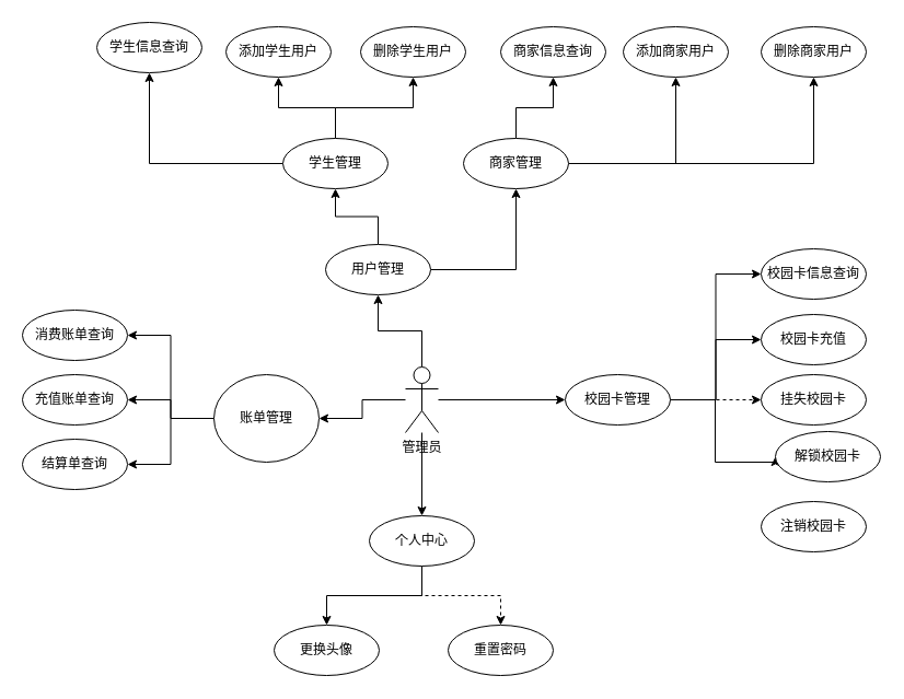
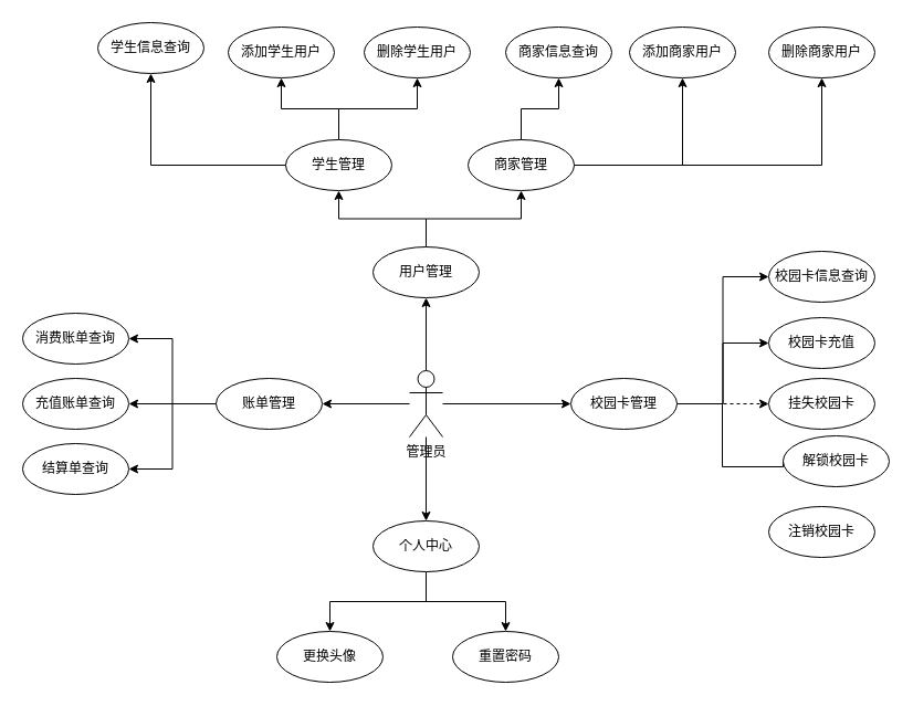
  <mxCell id="0" />
  <mxCell id="1" parent="0" />
  <mxCell id="2" style="edgeStyle=orthogonalEdgeStyle;rounded=0;orthogonalLoop=1;jettySize=auto;html=1;entryX=0;entryY=0.5;entryDx=0;entryDy=0;" edge="1" parent="1" source="6" target="22"><mxGeometry relative="1" as="geometry" /></mxCell>
  <mxCell id="3" style="edgeStyle=orthogonalEdgeStyle;rounded=0;orthogonalLoop=1;jettySize=auto;html=1;entryX=0.5;entryY=1;entryDx=0;entryDy=0;" edge="1" parent="1" source="6" target="9"><mxGeometry relative="1" as="geometry" /></mxCell>
  <mxCell id="4" style="edgeStyle=orthogonalEdgeStyle;rounded=0;orthogonalLoop=1;jettySize=auto;html=1;entryX=1;entryY=0.5;entryDx=0;entryDy=0;" edge="1" parent="1" source="6" target="26"><mxGeometry relative="1" as="geometry" /></mxCell>
  <mxCell id="5" style="edgeStyle=orthogonalEdgeStyle;rounded=0;orthogonalLoop=1;jettySize=auto;html=1;entryX=0.5;entryY=0;entryDx=0;entryDy=0;" edge="1" parent="1" source="6" target="44"><mxGeometry relative="1" as="geometry" /></mxCell>
  <mxCell id="6" value="管理员" style="shape=umlActor;verticalLabelPosition=bottom;verticalAlign=top;html=1;outlineConnect=0;" vertex="1" parent="1"><mxGeometry x="370" y="335" width="30" height="60" as="geometry" /></mxCell>
  <mxCell id="7" style="edgeStyle=orthogonalEdgeStyle;rounded=0;orthogonalLoop=1;jettySize=auto;html=1;entryX=0.5;entryY=1;entryDx=0;entryDy=0;" edge="1" parent="1" source="9" target="13"><mxGeometry relative="1" as="geometry" /></mxCell>
  <mxCell id="8" style="edgeStyle=orthogonalEdgeStyle;rounded=0;orthogonalLoop=1;jettySize=auto;html=1;entryX=0.5;entryY=1;entryDx=0;entryDy=0;" edge="1" parent="1" source="9" target="17"><mxGeometry relative="1" as="geometry" /></mxCell>
- <mxCell id="9" value="用户管理" style="ellipse;whiteSpace=wrap;html=1;" vertex="1" parent="1"><mxGeometry x="297" y="223" width="96" height="46" as="geometry" /></mxCell>
+ <mxCell id="9" value="用户管理" style="ellipse;whiteSpace=wrap;html=1;" vertex="1" parent="1"><mxGeometry x="337" y="223" width="96" height="46" as="geometry" /></mxCell>
  <mxCell id="10" style="edgeStyle=orthogonalEdgeStyle;rounded=0;orthogonalLoop=1;jettySize=auto;html=1;entryX=0.5;entryY=1;entryDx=0;entryDy=0;" edge="1" parent="1" source="13" target="35"><mxGeometry relative="1" as="geometry" /></mxCell>
  <mxCell id="11" style="edgeStyle=orthogonalEdgeStyle;rounded=0;orthogonalLoop=1;jettySize=auto;html=1;entryX=0.5;entryY=1;entryDx=0;entryDy=0;" edge="1" parent="1" source="13" target="36"><mxGeometry relative="1" as="geometry" /></mxCell>
  <mxCell id="12" style="edgeStyle=orthogonalEdgeStyle;rounded=0;orthogonalLoop=1;jettySize=auto;html=1;entryX=0.5;entryY=1;entryDx=0;entryDy=0;" edge="1" parent="1" source="13" target="37"><mxGeometry relative="1" as="geometry" /></mxCell>
  <mxCell id="13" value="学生&lt;span style=&quot;color: rgba(0, 0, 0, 0); font-family: monospace; font-size: 0px; text-align: start; white-space: nowrap;&quot;&gt;%3CmxGraphModel%3E%3Croot%3E%3CmxCell%20id%3D%220%22%2F%3E%3CmxCell%20id%3D%221%22%20parent%3D%220%22%2F%3E%3CmxCell%20id%3D%222%22%20value%3D%22%E7%94%A8%E6%88%B7%E7%AE%A1%E7%90%86%22%20style%3D%22ellipse%3BwhiteSpace%3Dwrap%3Bhtml%3D1%3B%22%20vertex%3D%221%22%20parent%3D%221%22%3E%3CmxGeometry%20x%3D%22381%22%20y%3D%22262%22%20width%3D%2296%22%20height%3D%2246%22%20as%3D%22geometry%22%2F%3E%3C%2FmxCell%3E%3C%2Froot%3E%3C%2FmxGraphModel%3E&lt;/span&gt;管理" style="ellipse;whiteSpace=wrap;html=1;" vertex="1" parent="1"><mxGeometry x="258" y="126" width="96" height="46" as="geometry" /></mxCell>
  <mxCell id="14" style="edgeStyle=orthogonalEdgeStyle;rounded=0;orthogonalLoop=1;jettySize=auto;html=1;entryX=0.5;entryY=1;entryDx=0;entryDy=0;" edge="1" parent="1" source="17" target="38"><mxGeometry relative="1" as="geometry" /></mxCell>
  <mxCell id="15" style="edgeStyle=orthogonalEdgeStyle;rounded=0;orthogonalLoop=1;jettySize=auto;html=1;entryX=0.5;entryY=1;entryDx=0;entryDy=0;" edge="1" parent="1" source="17" target="39"><mxGeometry relative="1" as="geometry" /></mxCell>
  <mxCell id="16" style="edgeStyle=orthogonalEdgeStyle;rounded=0;orthogonalLoop=1;jettySize=auto;html=1;entryX=0.5;entryY=1;entryDx=0;entryDy=0;" edge="1" parent="1" source="17" target="40"><mxGeometry relative="1" as="geometry" /></mxCell>
  <mxCell id="17" value="商家管理" style="ellipse;whiteSpace=wrap;html=1;" vertex="1" parent="1"><mxGeometry x="423" y="126" width="96" height="46" as="geometry" /></mxCell>
  <mxCell id="18" style="edgeStyle=orthogonalEdgeStyle;rounded=0;orthogonalLoop=1;jettySize=auto;html=1;exitX=1;exitY=0.5;exitDx=0;exitDy=0;entryX=0;entryY=0.5;entryDx=0;entryDy=0;" edge="1" parent="1" source="22" target="30"><mxGeometry relative="1" as="geometry" /></mxCell>
  <mxCell id="19" style="edgeStyle=orthogonalEdgeStyle;rounded=0;orthogonalLoop=1;jettySize=auto;html=1;entryX=0;entryY=0.5;entryDx=0;entryDy=0;" edge="1" parent="1" source="22" target="31"><mxGeometry relative="1" as="geometry" /></mxCell>
  <mxCell id="20" style="edgeStyle=orthogonalEdgeStyle;rounded=0;orthogonalLoop=1;jettySize=auto;html=1;entryX=0;entryY=0.5;entryDx=0;entryDy=0;dashed=1;" edge="1" parent="1" source="22" target="34"><mxGeometry relative="1" as="geometry" /></mxCell>
- <mxCell id="21" style="edgeStyle=orthogonalEdgeStyle;rounded=0;orthogonalLoop=1;jettySize=auto;html=1;entryX=0;entryY=0.5;entryDx=0;entryDy=0;" edge="1" parent="1" source="22" target="32"><mxGeometry relative="1" as="geometry"><Array as="points"><mxPoint x="653" y="365" /><mxPoint x="653" y="422" /></Array></mxGeometry></mxCell>
+ <mxCell id="21" style="edgeStyle=orthogonalEdgeStyle;rounded=0;orthogonalLoop=1;jettySize=auto;html=1;entryX=0;entryY=0.5;entryDx=0;entryDy=0;endArrow=none;" edge="1" parent="1" source="22" target="32"><mxGeometry relative="1" as="geometry"><Array as="points"><mxPoint x="653" y="365" /><mxPoint x="653" y="422" /></Array></mxGeometry></mxCell>
  <mxCell id="22" value="校园卡管理" style="ellipse;whiteSpace=wrap;html=1;" vertex="1" parent="1"><mxGeometry x="516" y="342" width="96" height="46" as="geometry" /></mxCell>
  <mxCell id="23" style="edgeStyle=orthogonalEdgeStyle;rounded=0;orthogonalLoop=1;jettySize=auto;html=1;entryX=1;entryY=0.5;entryDx=0;entryDy=0;" edge="1" parent="1" source="26" target="27"><mxGeometry relative="1" as="geometry" /></mxCell>
  <mxCell id="24" style="edgeStyle=orthogonalEdgeStyle;rounded=0;orthogonalLoop=1;jettySize=auto;html=1;entryX=1;entryY=0.5;entryDx=0;entryDy=0;" edge="1" parent="1" source="26" target="28"><mxGeometry relative="1" as="geometry" /></mxCell>
  <mxCell id="25" style="edgeStyle=orthogonalEdgeStyle;rounded=0;orthogonalLoop=1;jettySize=auto;html=1;entryX=1;entryY=0.5;entryDx=0;entryDy=0;" edge="1" parent="1" source="26" target="29"><mxGeometry relative="1" as="geometry" /></mxCell>
- <mxCell id="26" value="账单管理" style="ellipse;whiteSpace=wrap;html=1;" vertex="1" parent="1"><mxGeometry x="195" y="342" width="96" height="80" as="geometry" /></mxCell>
+ <mxCell id="26" value="账单管理" style="ellipse;whiteSpace=wrap;html=1;" vertex="1" parent="1"><mxGeometry x="195" y="342" width="96" height="46" as="geometry" /></mxCell>
  <mxCell id="27" value="消费账单查询" style="ellipse;whiteSpace=wrap;html=1;" vertex="1" parent="1"><mxGeometry x="20" y="283" width="96" height="46" as="geometry" /></mxCell>
  <mxCell id="28" value="充值账单查询" style="ellipse;whiteSpace=wrap;html=1;" vertex="1" parent="1"><mxGeometry x="20" y="342" width="96" height="46" as="geometry" /></mxCell>
  <mxCell id="29" value="结算单查询" style="ellipse;whiteSpace=wrap;html=1;" vertex="1" parent="1"><mxGeometry x="20" y="401" width="96" height="46" as="geometry" /></mxCell>
  <mxCell id="30" value="校园卡信息查询" style="ellipse;whiteSpace=wrap;html=1;" vertex="1" parent="1"><mxGeometry x="695" y="227" width="96" height="46" as="geometry" /></mxCell>
  <mxCell id="31" value="校园卡充值" style="ellipse;whiteSpace=wrap;html=1;" vertex="1" parent="1"><mxGeometry x="695" y="287" width="96" height="46" as="geometry" /></mxCell>
  <mxCell id="32" value="解锁校园卡" style="ellipse;whiteSpace=wrap;html=1;" vertex="1" parent="1"><mxGeometry x="708" y="394" width="96" height="46" as="geometry" /></mxCell>
  <mxCell id="33" value="注销校园卡" style="ellipse;whiteSpace=wrap;html=1;" vertex="1" parent="1"><mxGeometry x="695" y="458" width="96" height="46" as="geometry" /></mxCell>
  <mxCell id="34" value="挂失校园卡" style="ellipse;whiteSpace=wrap;html=1;" vertex="1" parent="1"><mxGeometry x="695" y="342" width="96" height="46" as="geometry" /></mxCell>
  <mxCell id="35" value="学生信息查询" style="ellipse;whiteSpace=wrap;html=1;" vertex="1" parent="1"><mxGeometry x="88" y="20" width="96" height="46" as="geometry" /></mxCell>
  <mxCell id="36" value="添加学生用户" style="ellipse;whiteSpace=wrap;html=1;" vertex="1" parent="1"><mxGeometry x="206" y="24" width="96" height="46" as="geometry" /></mxCell>
  <mxCell id="37" value="删除学生用户" style="ellipse;whiteSpace=wrap;html=1;" vertex="1" parent="1"><mxGeometry x="329" y="24" width="96" height="46" as="geometry" /></mxCell>
  <mxCell id="38" value="商家信息查询" style="ellipse;whiteSpace=wrap;html=1;" vertex="1" parent="1"><mxGeometry x="457" y="24" width="96" height="46" as="geometry" /></mxCell>
  <mxCell id="39" value="添加商家用户" style="ellipse;whiteSpace=wrap;html=1;" vertex="1" parent="1"><mxGeometry x="569" y="24" width="96" height="46" as="geometry" /></mxCell>
  <mxCell id="40" value="删除商家用户" style="ellipse;whiteSpace=wrap;html=1;" vertex="1" parent="1"><mxGeometry x="695" y="24" width="96" height="46" as="geometry" /></mxCell>
  <mxCell id="41" style="edgeStyle=orthogonalEdgeStyle;rounded=0;orthogonalLoop=1;jettySize=auto;html=1;exitX=0.5;exitY=1;exitDx=0;exitDy=0;" edge="1" parent="1" source="34" target="34"><mxGeometry relative="1" as="geometry" /></mxCell>
  <mxCell id="42" style="edgeStyle=orthogonalEdgeStyle;rounded=0;orthogonalLoop=1;jettySize=auto;html=1;entryX=0.5;entryY=0;entryDx=0;entryDy=0;" edge="1" parent="1" source="44" target="45"><mxGeometry relative="1" as="geometry" /></mxCell>
- <mxCell id="43" style="edgeStyle=orthogonalEdgeStyle;rounded=0;orthogonalLoop=1;jettySize=auto;html=1;entryX=0.5;entryY=0;entryDx=0;entryDy=0;dashed=1;" edge="1" parent="1" source="44" target="46"><mxGeometry relative="1" as="geometry" /></mxCell>
+ <mxCell id="43" style="edgeStyle=orthogonalEdgeStyle;rounded=0;orthogonalLoop=1;jettySize=auto;html=1;entryX=0.5;entryY=0;entryDx=0;entryDy=0;" edge="1" parent="1" source="44" target="46"><mxGeometry relative="1" as="geometry" /></mxCell>
  <mxCell id="44" value="个人中心" style="ellipse;whiteSpace=wrap;html=1;" vertex="1" parent="1"><mxGeometry x="337" y="471" width="96" height="46" as="geometry" /></mxCell>
  <mxCell id="45" value="更换头像" style="ellipse;whiteSpace=wrap;html=1;" vertex="1" parent="1"><mxGeometry x="250" y="571" width="96" height="46" as="geometry" /></mxCell>
  <mxCell id="46" value="重置密码" style="ellipse;whiteSpace=wrap;html=1;" vertex="1" parent="1"><mxGeometry x="409" y="571" width="96" height="46" as="geometry" /></mxCell>
